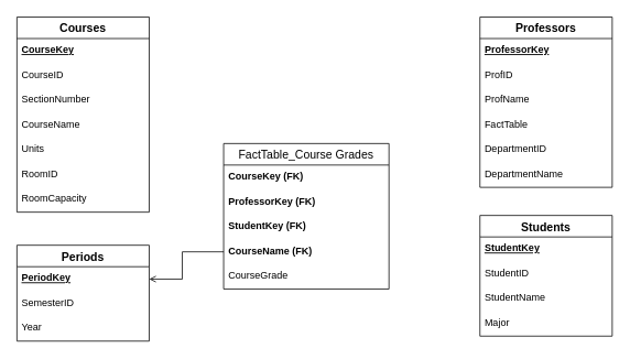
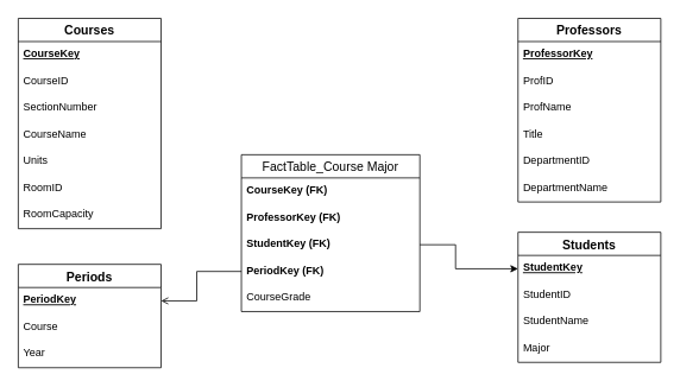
  <mxCell id="0" />
  <mxCell id="1" parent="0" />
  <mxCell id="2" value="Courses" style="swimlane;fontStyle=1;childLayout=stackLayout;horizontal=1;startSize=26;horizontalStack=0;resizeParent=1;resizeParentMax=0;resizeLast=0;collapsible=1;marginBottom=0;align=center;fontSize=14;" vertex="1" parent="1"><mxGeometry x="20" y="20" width="160" height="236" as="geometry" /></mxCell>
  <mxCell id="3" value="CourseKey" style="text;strokeColor=none;fillColor=none;spacingLeft=4;spacingRight=4;overflow=hidden;rotatable=0;points=[[0,0.5],[1,0.5]];portConstraint=eastwest;fontSize=12;fontStyle=5" vertex="1" parent="2"><mxGeometry y="26" width="160" height="30" as="geometry" /></mxCell>
  <mxCell id="4" value="CourseID" style="text;strokeColor=none;fillColor=none;spacingLeft=4;spacingRight=4;overflow=hidden;rotatable=0;points=[[0,0.5],[1,0.5]];portConstraint=eastwest;fontSize=12;" vertex="1" parent="2"><mxGeometry y="56" width="160" height="30" as="geometry" /></mxCell>
  <mxCell id="5" value="SectionNumber" style="text;strokeColor=none;fillColor=none;spacingLeft=4;spacingRight=4;overflow=hidden;rotatable=0;points=[[0,0.5],[1,0.5]];portConstraint=eastwest;fontSize=12;" vertex="1" parent="2"><mxGeometry y="86" width="160" height="30" as="geometry" /></mxCell>
  <mxCell id="6" value="CourseName" style="text;strokeColor=none;fillColor=none;spacingLeft=4;spacingRight=4;overflow=hidden;rotatable=0;points=[[0,0.5],[1,0.5]];portConstraint=eastwest;fontSize=12;" vertex="1" parent="2"><mxGeometry y="116" width="160" height="30" as="geometry" /></mxCell>
  <mxCell id="7" value="Units" style="text;strokeColor=none;fillColor=none;spacingLeft=4;spacingRight=4;overflow=hidden;rotatable=0;points=[[0,0.5],[1,0.5]];portConstraint=eastwest;fontSize=12;" vertex="1" parent="2"><mxGeometry y="146" width="160" height="30" as="geometry" /></mxCell>
  <mxCell id="8" value="RoomID" style="text;strokeColor=none;fillColor=none;spacingLeft=4;spacingRight=4;overflow=hidden;rotatable=0;points=[[0,0.5],[1,0.5]];portConstraint=eastwest;fontSize=12;" vertex="1" parent="2"><mxGeometry y="176" width="160" height="30" as="geometry" /></mxCell>
  <mxCell id="9" value="RoomCapacity" style="text;strokeColor=none;fillColor=none;spacingLeft=4;spacingRight=4;overflow=hidden;rotatable=0;points=[[0,0.5],[1,0.5]];portConstraint=eastwest;fontSize=12;" vertex="1" parent="2"><mxGeometry y="206" width="160" height="30" as="geometry" /></mxCell>
  <mxCell id="10" value="Periods" style="swimlane;fontStyle=1;childLayout=stackLayout;horizontal=1;startSize=26;horizontalStack=0;resizeParent=1;resizeParentMax=0;resizeLast=0;collapsible=1;marginBottom=0;align=center;fontSize=14;" vertex="1" parent="1"><mxGeometry x="20" y="296" width="160" height="116" as="geometry" /></mxCell>
  <mxCell id="11" value="PeriodKey" style="text;strokeColor=none;fillColor=none;spacingLeft=4;spacingRight=4;overflow=hidden;rotatable=0;points=[[0,0.5],[1,0.5]];portConstraint=eastwest;fontSize=12;fontStyle=5" vertex="1" parent="10"><mxGeometry y="26" width="160" height="30" as="geometry" /></mxCell>
- <mxCell id="12" value="SemesterID" style="text;strokeColor=none;fillColor=none;spacingLeft=4;spacingRight=4;overflow=hidden;rotatable=0;points=[[0,0.5],[1,0.5]];portConstraint=eastwest;fontSize=12;" vertex="1" parent="10"><mxGeometry y="56" width="160" height="30" as="geometry" /></mxCell>
+ <mxCell id="12" value="Course" style="text;strokeColor=none;fillColor=none;spacingLeft=4;spacingRight=4;overflow=hidden;rotatable=0;points=[[0,0.5],[1,0.5]];portConstraint=eastwest;fontSize=12;" vertex="1" parent="10"><mxGeometry y="56" width="160" height="30" as="geometry" /></mxCell>
  <mxCell id="13" value="Year" style="text;strokeColor=none;fillColor=none;spacingLeft=4;spacingRight=4;overflow=hidden;rotatable=0;points=[[0,0.5],[1,0.5]];portConstraint=eastwest;fontSize=12;" vertex="1" parent="10"><mxGeometry y="86" width="160" height="30" as="geometry" /></mxCell>
  <mxCell id="14" value="Students" style="swimlane;fontStyle=1;childLayout=stackLayout;horizontal=1;startSize=26;horizontalStack=0;resizeParent=1;resizeParentMax=0;resizeLast=0;collapsible=1;marginBottom=0;align=center;fontSize=14;" vertex="1" parent="1"><mxGeometry x="580" y="260" width="160" height="146" as="geometry" /></mxCell>
  <mxCell id="15" value="StudentKey" style="text;strokeColor=none;fillColor=none;spacingLeft=4;spacingRight=4;overflow=hidden;rotatable=0;points=[[0,0.5],[1,0.5]];portConstraint=eastwest;fontSize=12;fontStyle=5" vertex="1" parent="14"><mxGeometry y="26" width="160" height="30" as="geometry" /></mxCell>
  <mxCell id="16" value="StudentID" style="text;strokeColor=none;fillColor=none;spacingLeft=4;spacingRight=4;overflow=hidden;rotatable=0;points=[[0,0.5],[1,0.5]];portConstraint=eastwest;fontSize=12;" vertex="1" parent="14"><mxGeometry y="56" width="160" height="30" as="geometry" /></mxCell>
  <mxCell id="17" value="StudentName" style="text;strokeColor=none;fillColor=none;spacingLeft=4;spacingRight=4;overflow=hidden;rotatable=0;points=[[0,0.5],[1,0.5]];portConstraint=eastwest;fontSize=12;" vertex="1" parent="14"><mxGeometry y="86" width="160" height="30" as="geometry" /></mxCell>
  <mxCell id="18" value="Major" style="text;strokeColor=none;fillColor=none;spacingLeft=4;spacingRight=4;overflow=hidden;rotatable=0;points=[[0,0.5],[1,0.5]];portConstraint=eastwest;fontSize=12;" vertex="1" parent="14"><mxGeometry y="116" width="160" height="30" as="geometry" /></mxCell>
  <mxCell id="19" value="Professors" style="swimlane;fontStyle=1;childLayout=stackLayout;horizontal=1;startSize=26;horizontalStack=0;resizeParent=1;resizeParentMax=0;resizeLast=0;collapsible=1;marginBottom=0;align=center;fontSize=14;" vertex="1" parent="1"><mxGeometry x="580" y="20" width="160" height="206" as="geometry" /></mxCell>
  <mxCell id="20" value="ProfessorKey" style="text;strokeColor=none;fillColor=none;spacingLeft=4;spacingRight=4;overflow=hidden;rotatable=0;points=[[0,0.5],[1,0.5]];portConstraint=eastwest;fontSize=12;fontStyle=5" vertex="1" parent="19"><mxGeometry y="26" width="160" height="30" as="geometry" /></mxCell>
  <mxCell id="21" value="ProfID" style="text;strokeColor=none;fillColor=none;spacingLeft=4;spacingRight=4;overflow=hidden;rotatable=0;points=[[0,0.5],[1,0.5]];portConstraint=eastwest;fontSize=12;" vertex="1" parent="19"><mxGeometry y="56" width="160" height="30" as="geometry" /></mxCell>
  <mxCell id="22" value="ProfName" style="text;strokeColor=none;fillColor=none;spacingLeft=4;spacingRight=4;overflow=hidden;rotatable=0;points=[[0,0.5],[1,0.5]];portConstraint=eastwest;fontSize=12;" vertex="1" parent="19"><mxGeometry y="86" width="160" height="30" as="geometry" /></mxCell>
- <mxCell id="23" value="FactTable" style="text;strokeColor=none;fillColor=none;spacingLeft=4;spacingRight=4;overflow=hidden;rotatable=0;points=[[0,0.5],[1,0.5]];portConstraint=eastwest;fontSize=12;" vertex="1" parent="19"><mxGeometry y="116" width="160" height="30" as="geometry" /></mxCell>
+ <mxCell id="23" value="Title" style="text;strokeColor=none;fillColor=none;spacingLeft=4;spacingRight=4;overflow=hidden;rotatable=0;points=[[0,0.5],[1,0.5]];portConstraint=eastwest;fontSize=12;" vertex="1" parent="19"><mxGeometry y="116" width="160" height="30" as="geometry" /></mxCell>
  <mxCell id="24" value="DepartmentID" style="text;strokeColor=none;fillColor=none;spacingLeft=4;spacingRight=4;overflow=hidden;rotatable=0;points=[[0,0.5],[1,0.5]];portConstraint=eastwest;fontSize=12;" vertex="1" parent="19"><mxGeometry y="146" width="160" height="30" as="geometry" /></mxCell>
  <mxCell id="25" value="DepartmentName" style="text;strokeColor=none;fillColor=none;spacingLeft=4;spacingRight=4;overflow=hidden;rotatable=0;points=[[0,0.5],[1,0.5]];portConstraint=eastwest;fontSize=12;" vertex="1" parent="19"><mxGeometry y="176" width="160" height="30" as="geometry" /></mxCell>
- <mxCell id="26" value="FactTable_Course Grades" style="swimlane;fontStyle=0;childLayout=stackLayout;horizontal=1;startSize=26;horizontalStack=0;resizeParent=1;resizeParentMax=0;resizeLast=0;collapsible=1;marginBottom=0;align=center;fontSize=14;" vertex="1" parent="1"><mxGeometry x="270" y="173" width="200" height="176" as="geometry" /></mxCell>
+ <mxCell id="26" value="FactTable_Course Major" style="swimlane;fontStyle=0;childLayout=stackLayout;horizontal=1;startSize=26;horizontalStack=0;resizeParent=1;resizeParentMax=0;resizeLast=0;collapsible=1;marginBottom=0;align=center;fontSize=14;" vertex="1" parent="1"><mxGeometry x="270" y="173" width="200" height="176" as="geometry" /></mxCell>
  <mxCell id="27" value="CourseKey (FK)" style="text;strokeColor=none;fillColor=none;spacingLeft=4;spacingRight=4;overflow=hidden;rotatable=0;points=[[0,0.5],[1,0.5]];portConstraint=eastwest;fontSize=12;fontStyle=1" vertex="1" parent="26"><mxGeometry y="26" width="200" height="30" as="geometry" /></mxCell>
  <mxCell id="28" value="ProfessorKey (FK)" style="text;strokeColor=none;fillColor=none;spacingLeft=4;spacingRight=4;overflow=hidden;rotatable=0;points=[[0,0.5],[1,0.5]];portConstraint=eastwest;fontSize=12;fontStyle=1" vertex="1" parent="26"><mxGeometry y="56" width="200" height="30" as="geometry" /></mxCell>
  <mxCell id="29" value="StudentKey (FK)" style="text;strokeColor=none;fillColor=none;spacingLeft=4;spacingRight=4;overflow=hidden;rotatable=0;points=[[0,0.5],[1,0.5]];portConstraint=eastwest;fontSize=12;fontStyle=1" vertex="1" parent="26"><mxGeometry y="86" width="200" height="30" as="geometry" /></mxCell>
- <mxCell id="30" value="CourseName (FK)" style="text;strokeColor=none;fillColor=none;spacingLeft=4;spacingRight=4;overflow=hidden;rotatable=0;points=[[0,0.5],[1,0.5]];portConstraint=eastwest;fontSize=12;fontStyle=1" vertex="1" parent="26"><mxGeometry y="116" width="200" height="30" as="geometry" /></mxCell>
+ <mxCell id="30" value="PeriodKey (FK)" style="text;strokeColor=none;fillColor=none;spacingLeft=4;spacingRight=4;overflow=hidden;rotatable=0;points=[[0,0.5],[1,0.5]];portConstraint=eastwest;fontSize=12;fontStyle=1" vertex="1" parent="26"><mxGeometry y="116" width="200" height="30" as="geometry" /></mxCell>
  <mxCell id="31" value="CourseGrade" style="text;strokeColor=none;fillColor=none;spacingLeft=4;spacingRight=4;overflow=hidden;rotatable=0;points=[[0,0.5],[1,0.5]];portConstraint=eastwest;fontSize=12;fontStyle=0" vertex="1" parent="26"><mxGeometry y="146" width="200" height="30" as="geometry" /></mxCell>
  <mxCell id="32" style="edgeStyle=orthogonalEdgeStyle;rounded=0;orthogonalLoop=1;jettySize=auto;html=1;entryX=1;entryY=0.5;entryDx=0;entryDy=0;endArrow=open;" edge="1" parent="1" source="30" target="11"><mxGeometry relative="1" as="geometry"><mxPoint x="210" y="340" as="targetPoint" /><Array as="points"><mxPoint x="220" y="304" /><mxPoint x="220" y="337" /></Array></mxGeometry></mxCell>
+ <mxCell id="33" style="edgeStyle=orthogonalEdgeStyle;rounded=0;orthogonalLoop=1;jettySize=auto;html=1;entryX=0;entryY=0.5;entryDx=0;entryDy=0;" edge="1" parent="1" source="29" target="15"><mxGeometry relative="1" as="geometry"><mxPoint x="520" y="310" as="targetPoint" /><Array as="points"><mxPoint x="510" y="274" /><mxPoint x="510" y="301" /></Array></mxGeometry></mxCell>
